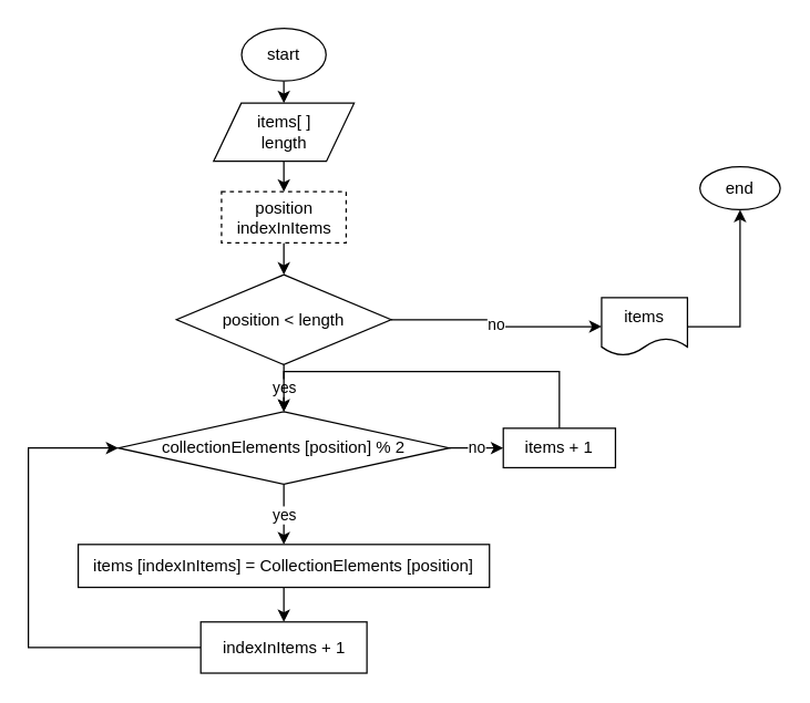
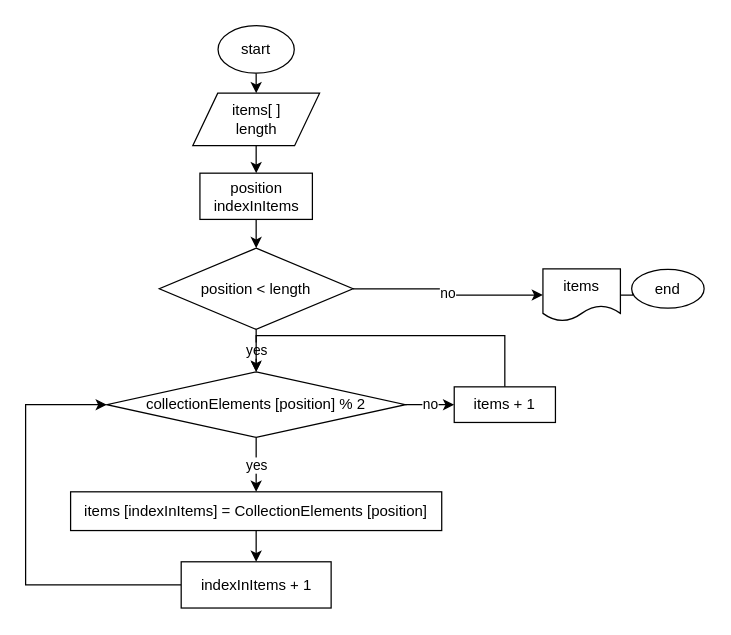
  <mxCell id="0" />
  <mxCell id="1" parent="0" />
  <mxCell id="2" style="edgeStyle=none;html=1;entryX=0.5;entryY=0;entryDx=0;entryDy=0;" edge="1" parent="1" source="3" target="5"><mxGeometry relative="1" as="geometry" /></mxCell>
  <mxCell id="3" value="start" style="ellipse;whiteSpace=wrap;html=1;" vertex="1" parent="1"><mxGeometry x="174" y="20" width="61" height="38" as="geometry" /></mxCell>
  <mxCell id="4" style="edgeStyle=none;html=1;entryX=0.5;entryY=0;entryDx=0;entryDy=0;" edge="1" parent="1" source="5" target="7"><mxGeometry relative="1" as="geometry" /></mxCell>
  <mxCell id="5" value="items[ ]&lt;br&gt;length" style="shape=parallelogram;perimeter=parallelogramPerimeter;whiteSpace=wrap;html=1;fixedSize=1;" vertex="1" parent="1"><mxGeometry x="153.75" y="74" width="101.5" height="42" as="geometry" /></mxCell>
  <mxCell id="6" value="" style="edgeStyle=none;html=1;" edge="1" parent="1" source="7" target="10"><mxGeometry relative="1" as="geometry" /></mxCell>
- <mxCell id="7" value="position&lt;br&gt;indexInItems" style="rounded=0;whiteSpace=wrap;html=1;dashed=1;" vertex="1" parent="1"><mxGeometry x="159.5" y="138" width="90" height="37" as="geometry" /></mxCell>
+ <mxCell id="7" value="position&lt;br&gt;indexInItems" style="rounded=0;whiteSpace=wrap;html=1;" vertex="1" parent="1"><mxGeometry x="159.5" y="138" width="90" height="37" as="geometry" /></mxCell>
  <mxCell id="8" value="yes" style="edgeStyle=none;html=1;endArrow=open;" edge="1" parent="1" source="10" target="13"><mxGeometry relative="1" as="geometry" /></mxCell>
  <mxCell id="9" value="no" style="edgeStyle=orthogonalEdgeStyle;rounded=0;html=1;entryX=0;entryY=0.5;entryDx=0;entryDy=0;" edge="1" parent="1" source="10" target="21"><mxGeometry relative="1" as="geometry" /></mxCell>
  <mxCell id="10" value="position &amp;lt; length" style="rhombus;whiteSpace=wrap;html=1;rounded=0;" vertex="1" parent="1"><mxGeometry x="127" y="198" width="155" height="65" as="geometry" /></mxCell>
  <mxCell id="11" value="yes" style="edgeStyle=none;html=1;" edge="1" parent="1" source="13" target="15"><mxGeometry relative="1" as="geometry" /></mxCell>
  <mxCell id="12" value="no" style="edgeStyle=orthogonalEdgeStyle;rounded=0;html=1;" edge="1" parent="1" source="13" target="19"><mxGeometry relative="1" as="geometry" /></mxCell>
  <mxCell id="13" value="collectionElements [position] % 2" style="rhombus;whiteSpace=wrap;html=1;rounded=0;" vertex="1" parent="1"><mxGeometry x="85" y="297" width="239" height="52.5" as="geometry" /></mxCell>
  <mxCell id="14" style="edgeStyle=none;html=1;" edge="1" parent="1" source="15" target="17"><mxGeometry relative="1" as="geometry" /></mxCell>
  <mxCell id="15" value="items [indexInItems] = CollectionElements [position]" style="whiteSpace=wrap;html=1;rounded=0;" vertex="1" parent="1"><mxGeometry x="56" y="393" width="297" height="31" as="geometry" /></mxCell>
  <mxCell id="16" style="edgeStyle=orthogonalEdgeStyle;html=1;entryX=0;entryY=0.5;entryDx=0;entryDy=0;rounded=0;" edge="1" parent="1" source="17" target="13"><mxGeometry relative="1" as="geometry"><Array as="points"><mxPoint x="20" y="468" /><mxPoint x="20" y="323" /></Array></mxGeometry></mxCell>
  <mxCell id="17" value="indexInItems + 1" style="rounded=0;whiteSpace=wrap;html=1;" vertex="1" parent="1"><mxGeometry x="144.5" y="449" width="120" height="37" as="geometry" /></mxCell>
  <mxCell id="18" style="edgeStyle=orthogonalEdgeStyle;rounded=0;html=1;entryX=0.5;entryY=0;entryDx=0;entryDy=0;" edge="1" parent="1" source="19" target="13"><mxGeometry relative="1" as="geometry"><Array as="points"><mxPoint x="404" y="268" /><mxPoint x="204" y="268" /></Array></mxGeometry></mxCell>
  <mxCell id="19" value="items + 1" style="whiteSpace=wrap;html=1;rounded=0;" vertex="1" parent="1"><mxGeometry x="363" y="309" width="81" height="28.5" as="geometry" /></mxCell>
  <mxCell id="20" value="" style="edgeStyle=orthogonalEdgeStyle;rounded=0;html=1;" edge="1" parent="1" source="21" target="22"><mxGeometry relative="1" as="geometry" /></mxCell>
  <mxCell id="21" value="items" style="shape=document;whiteSpace=wrap;html=1;boundedLbl=1;" vertex="1" parent="1"><mxGeometry x="434" y="214.5" width="62" height="42" as="geometry" /></mxCell>
- <mxCell id="22" value="end" style="ellipse;whiteSpace=wrap;html=1;" vertex="1" parent="1"><mxGeometry x="505" y="120" width="58" height="31" as="geometry" /></mxCell>
+ <mxCell id="22" value="end" style="ellipse;whiteSpace=wrap;html=1;" vertex="1" parent="1"><mxGeometry x="505" y="215" width="58" height="31" as="geometry" /></mxCell>
